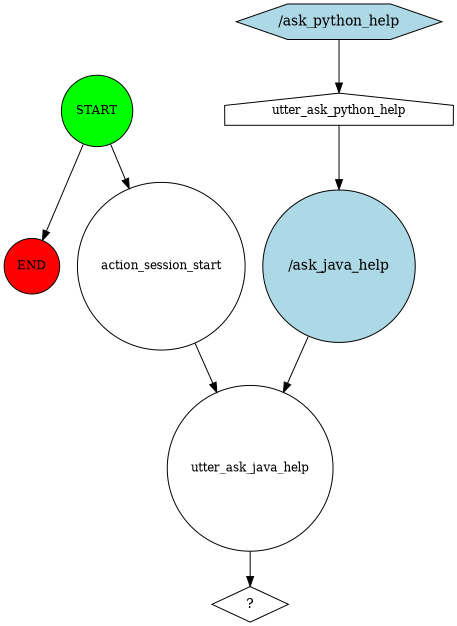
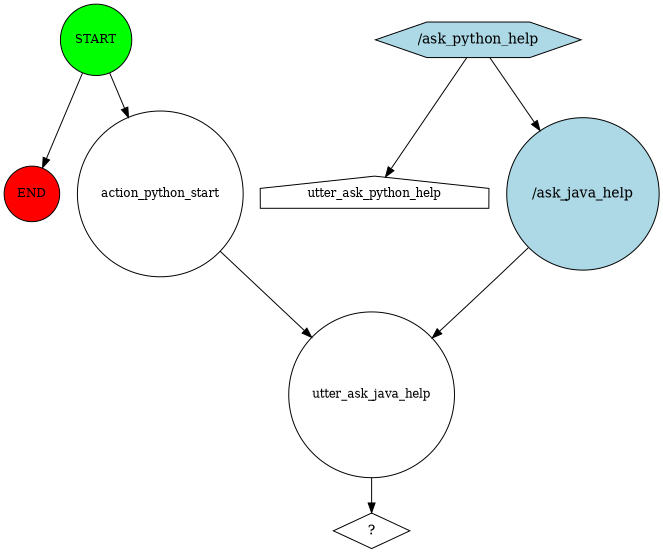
  digraph {
    node [fontsize=12 shape=circle]
    n1 [fillcolor=green label=START style=filled]
    n2 [fillcolor=red label=END style=filled]
-   n3 [label=action_session_start]
+   n3 [label=action_python_start]
    n4 [label=utter_ask_java_help]
    n5 [fillcolor=lightblue label="/ask_python_help" shape=hexagon style=filled fontsize=""]
    n6 [label=utter_ask_python_help shape=house]
    n7 [fillcolor=lightblue label="/ask_java_help" style=filled fontsize=""]
    n8 [label="  ?  " shape=diamond fontsize=""]
    n1 -> n2
    n1 -> n3
    n3 -> n4
    n4 -> n8
    n5 -> n6
-   n6 -> n7
+   n5 -> n7
    n7 -> n4
  }
